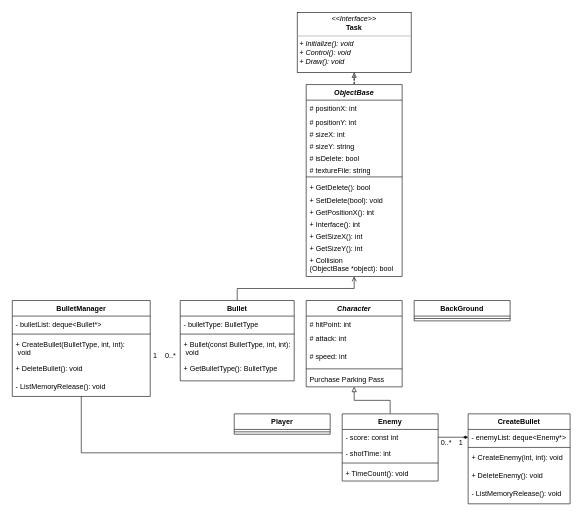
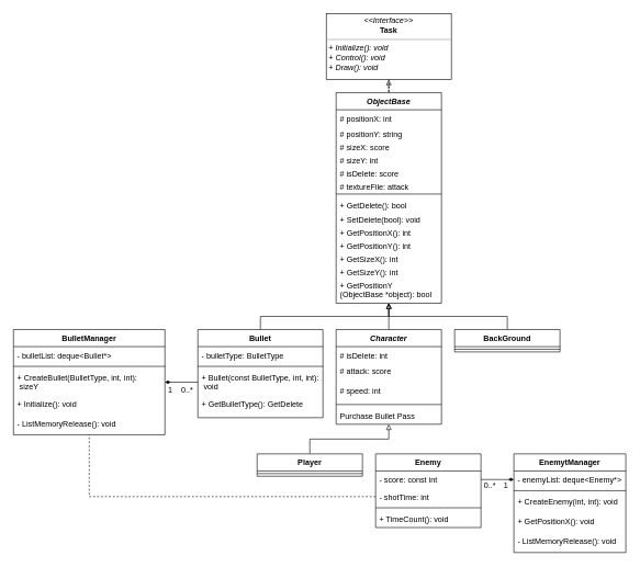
  <mxCell id="0" />
  <mxCell id="1" parent="0" />
+ <mxCell id="2" style="edgeStyle=orthogonalEdgeStyle;rounded=0;orthogonalLoop=1;jettySize=auto;html=1;exitX=0.5;exitY=0;exitDx=0;exitDy=0;endArrow=block;endFill=0;" edge="1" parent="1" source="3" target="25"><mxGeometry relative="1" as="geometry" /></mxCell>
  <mxCell id="3" value="Character" style="swimlane;fontStyle=3;align=center;verticalAlign=top;childLayout=stackLayout;horizontal=1;startSize=26;horizontalStack=0;resizeParent=1;resizeLast=0;collapsible=1;marginBottom=0;rounded=0;shadow=0;strokeWidth=1;" parent="1" vertex="1"><mxGeometry x="510" y="500" width="160" height="144" as="geometry"><mxRectangle x="230" y="140" width="160" height="26" as="alternateBounds" /></mxGeometry></mxCell>
- <mxCell id="4" value="# hitPoint: int" style="text;align=left;verticalAlign=top;spacingLeft=4;spacingRight=4;overflow=hidden;rotatable=0;points=[[0,0.5],[1,0.5]];portConstraint=eastwest;" parent="3" vertex="1"><mxGeometry y="26" width="160" height="24" as="geometry" /></mxCell>
- <mxCell id="5" value="# attack: int" style="text;align=left;verticalAlign=top;spacingLeft=4;spacingRight=4;overflow=hidden;rotatable=0;points=[[0,0.5],[1,0.5]];portConstraint=eastwest;rounded=0;shadow=0;html=0;" parent="3" vertex="1"><mxGeometry y="50" width="160" height="30" as="geometry" /></mxCell>
+ <mxCell id="4" value="# isDelete: int" style="text;align=left;verticalAlign=top;spacingLeft=4;spacingRight=4;overflow=hidden;rotatable=0;points=[[0,0.5],[1,0.5]];portConstraint=eastwest;" parent="3" vertex="1"><mxGeometry y="26" width="160" height="24" as="geometry" /></mxCell>
+ <mxCell id="5" value="# attack: score" style="text;align=left;verticalAlign=top;spacingLeft=4;spacingRight=4;overflow=hidden;rotatable=0;points=[[0,0.5],[1,0.5]];portConstraint=eastwest;rounded=0;shadow=0;html=0;" parent="3" vertex="1"><mxGeometry y="50" width="160" height="30" as="geometry" /></mxCell>
  <mxCell id="6" value="# speed: int" style="text;align=left;verticalAlign=top;spacingLeft=4;spacingRight=4;overflow=hidden;rotatable=0;points=[[0,0.5],[1,0.5]];portConstraint=eastwest;rounded=0;shadow=0;html=0;" parent="3" vertex="1"><mxGeometry y="80" width="160" height="30" as="geometry" /></mxCell>
  <mxCell id="7" value="" style="line;html=1;strokeWidth=1;align=left;verticalAlign=middle;spacingTop=-1;spacingLeft=3;spacingRight=3;rotatable=0;labelPosition=right;points=[];portConstraint=eastwest;" parent="3" vertex="1"><mxGeometry y="110" width="160" height="8" as="geometry" /></mxCell>
- <mxCell id="8" value="Purchase Parking Pass" style="text;align=left;verticalAlign=top;spacingLeft=4;spacingRight=4;overflow=hidden;rotatable=0;points=[[0,0.5],[1,0.5]];portConstraint=eastwest;" parent="3" vertex="1"><mxGeometry y="118" width="160" height="26" as="geometry" /></mxCell>
- <mxCell id="9" style="edgeStyle=orthogonalEdgeStyle;rounded=0;orthogonalLoop=1;jettySize=auto;html=1;exitX=0.5;exitY=0;exitDx=0;exitDy=0;startArrow=none;startFill=0;endArrow=block;endFill=0;targetPerimeterSpacing=0;" parent="1" source="10" target="3" edge="1"><mxGeometry relative="1" as="geometry" /></mxCell>
+ <mxCell id="8" value="Purchase Bullet Pass" style="text;align=left;verticalAlign=top;spacingLeft=4;spacingRight=4;overflow=hidden;rotatable=0;points=[[0,0.5],[1,0.5]];portConstraint=eastwest;" parent="3" vertex="1"><mxGeometry y="118" width="160" height="26" as="geometry" /></mxCell>
  <mxCell id="10" value="Enemy" style="swimlane;fontStyle=1;align=center;verticalAlign=top;childLayout=stackLayout;horizontal=1;startSize=26;horizontalStack=0;resizeParent=1;resizeLast=0;collapsible=1;marginBottom=0;rounded=0;shadow=0;strokeWidth=1;" parent="1" vertex="1"><mxGeometry x="570" y="689" width="160" height="112" as="geometry"><mxRectangle x="130" y="380" width="160" height="26" as="alternateBounds" /></mxGeometry></mxCell>
  <mxCell id="11" value="- score: const int" style="text;align=left;verticalAlign=top;spacingLeft=4;spacingRight=4;overflow=hidden;rotatable=0;points=[[0,0.5],[1,0.5]];portConstraint=eastwest;" parent="10" vertex="1"><mxGeometry y="26" width="160" height="26" as="geometry" /></mxCell>
  <mxCell id="12" value="- shotTime: int" style="text;align=left;verticalAlign=top;spacingLeft=4;spacingRight=4;overflow=hidden;rotatable=0;points=[[0,0.5],[1,0.5]];portConstraint=eastwest;" parent="10" vertex="1"><mxGeometry y="52" width="160" height="26" as="geometry" /></mxCell>
  <mxCell id="13" value="" style="line;html=1;strokeWidth=1;align=left;verticalAlign=middle;spacingTop=-1;spacingLeft=3;spacingRight=3;rotatable=0;labelPosition=right;points=[];portConstraint=eastwest;" parent="10" vertex="1"><mxGeometry y="78" width="160" height="8" as="geometry" /></mxCell>
  <mxCell id="14" value="+ TimeCount(): void" style="text;align=left;verticalAlign=top;spacingLeft=4;spacingRight=4;overflow=hidden;rotatable=0;points=[[0,0.5],[1,0.5]];portConstraint=eastwest;" parent="10" vertex="1"><mxGeometry y="86" width="160" height="26" as="geometry" /></mxCell>
+ <mxCell id="15" style="edgeStyle=orthogonalEdgeStyle;rounded=0;orthogonalLoop=1;jettySize=auto;html=1;exitX=0.5;exitY=0;exitDx=0;exitDy=0;endArrow=block;endFill=0;" parent="1" source="16" target="3" edge="1"><mxGeometry relative="1" as="geometry" /></mxCell>
  <mxCell id="16" value="Player" style="swimlane;fontStyle=1;align=center;verticalAlign=top;childLayout=stackLayout;horizontal=1;startSize=26;horizontalStack=0;resizeParent=1;resizeLast=0;collapsible=1;marginBottom=0;rounded=0;shadow=0;strokeWidth=1;" parent="1" vertex="1"><mxGeometry x="390" y="689" width="160" height="34" as="geometry"><mxRectangle x="340" y="380" width="170" height="26" as="alternateBounds" /></mxGeometry></mxCell>
  <mxCell id="17" value="" style="line;html=1;strokeWidth=1;align=left;verticalAlign=middle;spacingTop=-1;spacingLeft=3;spacingRight=3;rotatable=0;labelPosition=right;points=[];portConstraint=eastwest;" parent="16" vertex="1"><mxGeometry y="26" width="160" height="8" as="geometry" /></mxCell>
  <mxCell id="18" style="edgeStyle=orthogonalEdgeStyle;rounded=0;orthogonalLoop=1;jettySize=auto;html=1;exitX=0.5;exitY=0;exitDx=0;exitDy=0;endArrow=open;endFill=0;" edge="1" parent="1" source="19" target="25"><mxGeometry relative="1" as="geometry" /></mxCell>
  <mxCell id="19" value="Bullet" style="swimlane;fontStyle=1;align=center;verticalAlign=top;childLayout=stackLayout;horizontal=1;startSize=26;horizontalStack=0;resizeParent=1;resizeLast=0;collapsible=1;marginBottom=0;rounded=0;shadow=0;strokeWidth=1;" parent="1" vertex="1"><mxGeometry x="300" y="500" width="190" height="134" as="geometry"><mxRectangle x="550" y="140" width="160" height="26" as="alternateBounds" /></mxGeometry></mxCell>
  <mxCell id="20" value="- bulletType: BulletType" style="text;align=left;verticalAlign=top;spacingLeft=4;spacingRight=4;overflow=hidden;rotatable=0;points=[[0,0.5],[1,0.5]];portConstraint=eastwest;" parent="19" vertex="1"><mxGeometry y="26" width="190" height="26" as="geometry" /></mxCell>
  <mxCell id="21" value="" style="line;html=1;strokeWidth=1;align=left;verticalAlign=middle;spacingTop=-1;spacingLeft=3;spacingRight=3;rotatable=0;labelPosition=right;points=[];portConstraint=eastwest;" parent="19" vertex="1"><mxGeometry y="52" width="190" height="8" as="geometry" /></mxCell>
  <mxCell id="22" value="+ Bullet(const BulletType, int, int):&#10; void" style="text;align=left;verticalAlign=top;spacingLeft=4;spacingRight=4;overflow=hidden;rotatable=0;points=[[0,0.5],[1,0.5]];portConstraint=eastwest;" parent="19" vertex="1"><mxGeometry y="60" width="190" height="40" as="geometry" /></mxCell>
- <mxCell id="23" value="+ GetBulletType(): BulletType" style="text;align=left;verticalAlign=top;spacingLeft=4;spacingRight=4;overflow=hidden;rotatable=0;points=[[0,0.5],[1,0.5]];portConstraint=eastwest;" parent="19" vertex="1"><mxGeometry y="100" width="190" height="34" as="geometry" /></mxCell>
+ <mxCell id="23" value="+ GetBulletType(): GetDelete" style="text;align=left;verticalAlign=top;spacingLeft=4;spacingRight=4;overflow=hidden;rotatable=0;points=[[0,0.5],[1,0.5]];portConstraint=eastwest;" parent="19" vertex="1"><mxGeometry y="100" width="190" height="34" as="geometry" /></mxCell>
  <mxCell id="24" style="edgeStyle=orthogonalEdgeStyle;rounded=0;orthogonalLoop=1;jettySize=auto;html=1;entryX=0.5;entryY=1;entryDx=0;entryDy=0;endArrow=block;endFill=0;dashed=1;" parent="1" source="25" target="40" edge="1"><mxGeometry relative="1" as="geometry" /></mxCell>
  <mxCell id="25" value="ObjectBase" style="swimlane;fontStyle=3;align=center;verticalAlign=top;childLayout=stackLayout;horizontal=1;startSize=26;horizontalStack=0;resizeParent=1;resizeParentMax=0;resizeLast=0;collapsible=1;marginBottom=0;" parent="1" vertex="1"><mxGeometry x="510" y="140" width="160" height="320" as="geometry" /></mxCell>
  <mxCell id="26" value="# positionX: int" style="text;strokeColor=none;fillColor=none;align=left;verticalAlign=top;spacingLeft=4;spacingRight=4;overflow=hidden;rotatable=0;points=[[0,0.5],[1,0.5]];portConstraint=eastwest;" parent="25" vertex="1"><mxGeometry y="26" width="160" height="24" as="geometry" /></mxCell>
- <mxCell id="27" value="# positionY: int" style="text;strokeColor=none;fillColor=none;align=left;verticalAlign=top;spacingLeft=4;spacingRight=4;overflow=hidden;rotatable=0;points=[[0,0.5],[1,0.5]];portConstraint=eastwest;" parent="25" vertex="1"><mxGeometry y="50" width="160" height="20" as="geometry" /></mxCell>
- <mxCell id="28" value="# sizeX: int" style="text;strokeColor=none;fillColor=none;align=left;verticalAlign=top;spacingLeft=4;spacingRight=4;overflow=hidden;rotatable=0;points=[[0,0.5],[1,0.5]];portConstraint=eastwest;" parent="25" vertex="1"><mxGeometry y="70" width="160" height="20" as="geometry" /></mxCell>
- <mxCell id="29" value="# sizeY: string" style="text;strokeColor=none;fillColor=none;align=left;verticalAlign=top;spacingLeft=4;spacingRight=4;overflow=hidden;rotatable=0;points=[[0,0.5],[1,0.5]];portConstraint=eastwest;" parent="25" vertex="1"><mxGeometry y="90" width="160" height="20" as="geometry" /></mxCell>
- <mxCell id="30" value="# isDelete: bool" style="text;strokeColor=none;fillColor=none;align=left;verticalAlign=top;spacingLeft=4;spacingRight=4;overflow=hidden;rotatable=0;points=[[0,0.5],[1,0.5]];portConstraint=eastwest;" parent="25" vertex="1"><mxGeometry y="110" width="160" height="20" as="geometry" /></mxCell>
- <mxCell id="31" value="# textureFile: string" style="text;strokeColor=none;fillColor=none;align=left;verticalAlign=top;spacingLeft=4;spacingRight=4;overflow=hidden;rotatable=0;points=[[0,0.5],[1,0.5]];portConstraint=eastwest;" parent="25" vertex="1"><mxGeometry y="130" width="160" height="20" as="geometry" /></mxCell>
+ <mxCell id="27" value="# positionY: string" style="text;strokeColor=none;fillColor=none;align=left;verticalAlign=top;spacingLeft=4;spacingRight=4;overflow=hidden;rotatable=0;points=[[0,0.5],[1,0.5]];portConstraint=eastwest;" parent="25" vertex="1"><mxGeometry y="50" width="160" height="20" as="geometry" /></mxCell>
+ <mxCell id="28" value="# sizeX: score" style="text;strokeColor=none;fillColor=none;align=left;verticalAlign=top;spacingLeft=4;spacingRight=4;overflow=hidden;rotatable=0;points=[[0,0.5],[1,0.5]];portConstraint=eastwest;" parent="25" vertex="1"><mxGeometry y="70" width="160" height="20" as="geometry" /></mxCell>
+ <mxCell id="29" value="# sizeY: int" style="text;strokeColor=none;fillColor=none;align=left;verticalAlign=top;spacingLeft=4;spacingRight=4;overflow=hidden;rotatable=0;points=[[0,0.5],[1,0.5]];portConstraint=eastwest;" parent="25" vertex="1"><mxGeometry y="90" width="160" height="20" as="geometry" /></mxCell>
+ <mxCell id="30" value="# isDelete: score" style="text;strokeColor=none;fillColor=none;align=left;verticalAlign=top;spacingLeft=4;spacingRight=4;overflow=hidden;rotatable=0;points=[[0,0.5],[1,0.5]];portConstraint=eastwest;" parent="25" vertex="1"><mxGeometry y="110" width="160" height="20" as="geometry" /></mxCell>
+ <mxCell id="31" value="# textureFile: attack" style="text;strokeColor=none;fillColor=none;align=left;verticalAlign=top;spacingLeft=4;spacingRight=4;overflow=hidden;rotatable=0;points=[[0,0.5],[1,0.5]];portConstraint=eastwest;" parent="25" vertex="1"><mxGeometry y="130" width="160" height="20" as="geometry" /></mxCell>
  <mxCell id="32" value="" style="line;strokeWidth=1;fillColor=none;align=left;verticalAlign=middle;spacingTop=-1;spacingLeft=3;spacingRight=3;rotatable=0;labelPosition=right;points=[];portConstraint=eastwest;" parent="25" vertex="1"><mxGeometry y="150" width="160" height="8" as="geometry" /></mxCell>
  <mxCell id="33" value="+ GetDelete(): bool" style="text;strokeColor=none;fillColor=none;align=left;verticalAlign=top;spacingLeft=4;spacingRight=4;overflow=hidden;rotatable=0;points=[[0,0.5],[1,0.5]];portConstraint=eastwest;fontStyle=0" parent="25" vertex="1"><mxGeometry y="158" width="160" height="22" as="geometry" /></mxCell>
  <mxCell id="34" value="+ SetDelete(bool): void" style="text;strokeColor=none;fillColor=none;align=left;verticalAlign=top;spacingLeft=4;spacingRight=4;overflow=hidden;rotatable=0;points=[[0,0.5],[1,0.5]];portConstraint=eastwest;fontStyle=0" parent="25" vertex="1"><mxGeometry y="180" width="160" height="20" as="geometry" /></mxCell>
  <mxCell id="35" value="+ GetPositionX(): int" style="text;strokeColor=none;fillColor=none;align=left;verticalAlign=top;spacingLeft=4;spacingRight=4;overflow=hidden;rotatable=0;points=[[0,0.5],[1,0.5]];portConstraint=eastwest;fontStyle=0" parent="25" vertex="1"><mxGeometry y="200" width="160" height="20" as="geometry" /></mxCell>
- <mxCell id="36" value="+ Interface(): int" style="text;strokeColor=none;fillColor=none;align=left;verticalAlign=top;spacingLeft=4;spacingRight=4;overflow=hidden;rotatable=0;points=[[0,0.5],[1,0.5]];portConstraint=eastwest;fontStyle=0" parent="25" vertex="1"><mxGeometry y="220" width="160" height="20" as="geometry" /></mxCell>
+ <mxCell id="36" value="+ GetPositionY(): int" style="text;strokeColor=none;fillColor=none;align=left;verticalAlign=top;spacingLeft=4;spacingRight=4;overflow=hidden;rotatable=0;points=[[0,0.5],[1,0.5]];portConstraint=eastwest;fontStyle=0" parent="25" vertex="1"><mxGeometry y="220" width="160" height="20" as="geometry" /></mxCell>
  <mxCell id="37" value="+ GetSizeX(): int" style="text;strokeColor=none;fillColor=none;align=left;verticalAlign=top;spacingLeft=4;spacingRight=4;overflow=hidden;rotatable=0;points=[[0,0.5],[1,0.5]];portConstraint=eastwest;fontStyle=0" vertex="1" parent="25"><mxGeometry y="240" width="160" height="20" as="geometry" /></mxCell>
  <mxCell id="38" value="+ GetSizeY(): int" style="text;strokeColor=none;fillColor=none;align=left;verticalAlign=top;spacingLeft=4;spacingRight=4;overflow=hidden;rotatable=0;points=[[0,0.5],[1,0.5]];portConstraint=eastwest;fontStyle=0" vertex="1" parent="25"><mxGeometry y="260" width="160" height="20" as="geometry" /></mxCell>
- <mxCell id="39" value="+ Collision&#10;(ObjectBase *object): bool" style="text;strokeColor=none;fillColor=none;align=left;verticalAlign=top;spacingLeft=4;spacingRight=4;overflow=hidden;rotatable=0;points=[[0,0.5],[1,0.5]];portConstraint=eastwest;fontStyle=0" parent="25" vertex="1"><mxGeometry y="280" width="160" height="40" as="geometry" /></mxCell>
+ <mxCell id="39" value="+ GetPositionY&#10;(ObjectBase *object): bool" style="text;strokeColor=none;fillColor=none;align=left;verticalAlign=top;spacingLeft=4;spacingRight=4;overflow=hidden;rotatable=0;points=[[0,0.5],[1,0.5]];portConstraint=eastwest;fontStyle=0" parent="25" vertex="1"><mxGeometry y="280" width="160" height="40" as="geometry" /></mxCell>
  <mxCell id="40" value="&lt;p style=&quot;margin:0px;margin-top:4px;text-align:center;&quot;&gt;&lt;i&gt;&amp;lt;&amp;lt;Interface&amp;gt;&amp;gt;&lt;/i&gt;&lt;br&gt;&lt;b&gt;Task&lt;/b&gt;&lt;/p&gt;&lt;hr size=&quot;1&quot;&gt;&lt;p style=&quot;margin:0px;margin-left:4px;&quot;&gt;&lt;i&gt;+ Initialize(): void&lt;br style=&quot;padding: 0px; margin: 0px;&quot;&gt;+ Control(): void&lt;br style=&quot;padding: 0px; margin: 0px;&quot;&gt;+ Draw(): void&lt;/i&gt;&lt;br&gt;&lt;/p&gt;" style="verticalAlign=top;align=left;overflow=fill;fontSize=12;fontFamily=Helvetica;html=1;" parent="1" vertex="1"><mxGeometry x="495" y="20" width="190" height="100" as="geometry" /></mxCell>
  <mxCell id="41" value="BulletManager" style="swimlane;fontStyle=1;align=center;verticalAlign=top;childLayout=stackLayout;horizontal=1;startSize=26;horizontalStack=0;resizeParent=1;resizeParentMax=0;resizeLast=0;collapsible=1;marginBottom=0;" parent="1" vertex="1"><mxGeometry x="20" y="500" width="230" height="160" as="geometry" /></mxCell>
  <mxCell id="42" value="- bulletList: deque&lt;Bullet*&gt;" style="text;strokeColor=none;fillColor=none;align=left;verticalAlign=top;spacingLeft=4;spacingRight=4;overflow=hidden;rotatable=0;points=[[0,0.5],[1,0.5]];portConstraint=eastwest;" parent="41" vertex="1"><mxGeometry y="26" width="230" height="26" as="geometry" /></mxCell>
  <mxCell id="43" value="" style="line;strokeWidth=1;fillColor=none;align=left;verticalAlign=middle;spacingTop=-1;spacingLeft=3;spacingRight=3;rotatable=0;labelPosition=right;points=[];portConstraint=eastwest;" parent="41" vertex="1"><mxGeometry y="52" width="230" height="8" as="geometry" /></mxCell>
- <mxCell id="44" value="+ CreateBullet(BulletType, int, int):&#10; void" style="text;strokeColor=none;fillColor=none;align=left;verticalAlign=top;spacingLeft=4;spacingRight=4;overflow=hidden;rotatable=0;points=[[0,0.5],[1,0.5]];portConstraint=eastwest;" parent="41" vertex="1"><mxGeometry y="60" width="230" height="40" as="geometry" /></mxCell>
- <mxCell id="45" value="+ DeleteBullet(): void" style="text;strokeColor=none;fillColor=none;align=left;verticalAlign=top;spacingLeft=4;spacingRight=4;overflow=hidden;rotatable=0;points=[[0,0.5],[1,0.5]];portConstraint=eastwest;" parent="41" vertex="1"><mxGeometry y="100" width="230" height="30" as="geometry" /></mxCell>
+ <mxCell id="44" value="+ CreateBullet(BulletType, int, int):&#10; sizeY" style="text;strokeColor=none;fillColor=none;align=left;verticalAlign=top;spacingLeft=4;spacingRight=4;overflow=hidden;rotatable=0;points=[[0,0.5],[1,0.5]];portConstraint=eastwest;" parent="41" vertex="1"><mxGeometry y="60" width="230" height="40" as="geometry" /></mxCell>
+ <mxCell id="45" value="+ Initialize(): void" style="text;strokeColor=none;fillColor=none;align=left;verticalAlign=top;spacingLeft=4;spacingRight=4;overflow=hidden;rotatable=0;points=[[0,0.5],[1,0.5]];portConstraint=eastwest;" parent="41" vertex="1"><mxGeometry y="100" width="230" height="30" as="geometry" /></mxCell>
  <mxCell id="46" value="- ListMemoryRelease(): void" style="text;strokeColor=none;fillColor=none;align=left;verticalAlign=top;spacingLeft=4;spacingRight=4;overflow=hidden;rotatable=0;points=[[0,0.5],[1,0.5]];portConstraint=eastwest;" parent="41" vertex="1"><mxGeometry y="130" width="230" height="30" as="geometry" /></mxCell>
+ <mxCell id="47" style="edgeStyle=orthogonalEdgeStyle;rounded=0;orthogonalLoop=1;jettySize=auto;html=1;exitX=0;exitY=0.5;exitDx=0;exitDy=0;endArrow=diamondThin;endFill=1;targetPerimeterSpacing=0;align=right;" parent="1" source="22" target="41" edge="1"><mxGeometry relative="1" as="geometry" /></mxCell>
  <mxCell id="48" value="1" style="text;align=left;fontStyle=0;verticalAlign=middle;spacingLeft=3;spacingRight=3;strokeColor=none;rotatable=0;points=[[0,0.5],[1,0.5]];portConstraint=eastwest;" parent="1" vertex="1"><mxGeometry x="250" y="579" width="20" height="26" as="geometry" /></mxCell>
  <mxCell id="49" value="0..*" style="text;align=left;fontStyle=0;verticalAlign=middle;spacingLeft=3;spacingRight=3;strokeColor=none;rotatable=0;points=[[0,0.5],[1,0.5]];portConstraint=eastwest;" parent="1" vertex="1"><mxGeometry x="270" y="579" width="20" height="26" as="geometry" /></mxCell>
- <mxCell id="50" style="edgeStyle=orthogonalEdgeStyle;rounded=0;orthogonalLoop=1;jettySize=auto;html=1;exitX=0;exitY=0.5;exitDx=0;exitDy=0;startArrow=none;startFill=0;endArrow=none;endFill=0;targetPerimeterSpacing=0;" parent="1" source="12" target="41" edge="1"><mxGeometry relative="1" as="geometry" /></mxCell>
+ <mxCell id="50" style="edgeStyle=orthogonalEdgeStyle;rounded=0;orthogonalLoop=1;jettySize=auto;html=1;exitX=0;exitY=0.5;exitDx=0;exitDy=0;startArrow=none;startFill=0;endArrow=none;endFill=0;targetPerimeterSpacing=0;dashed=1;" parent="1" source="12" target="41" edge="1"><mxGeometry relative="1" as="geometry" /></mxCell>
+ <mxCell id="51" style="edgeStyle=orthogonalEdgeStyle;rounded=0;orthogonalLoop=1;jettySize=auto;html=1;exitX=0.5;exitY=0;exitDx=0;exitDy=0;endArrow=block;endFill=0;" edge="1" parent="1" source="52" target="25"><mxGeometry relative="1" as="geometry" /></mxCell>
  <mxCell id="52" value="BackGround" style="swimlane;fontStyle=1;align=center;verticalAlign=top;childLayout=stackLayout;horizontal=1;startSize=26;horizontalStack=0;resizeParent=1;resizeParentMax=0;resizeLast=0;collapsible=1;marginBottom=0;" parent="1" vertex="1"><mxGeometry x="690" y="500" width="160" height="34" as="geometry" /></mxCell>
  <mxCell id="53" value="" style="line;strokeWidth=1;fillColor=none;align=left;verticalAlign=middle;spacingTop=-1;spacingLeft=3;spacingRight=3;rotatable=0;labelPosition=right;points=[];portConstraint=eastwest;" parent="52" vertex="1"><mxGeometry y="26" width="160" height="8" as="geometry" /></mxCell>
- <mxCell id="54" value="CreateBullet" style="swimlane;fontStyle=1;align=center;verticalAlign=top;childLayout=stackLayout;horizontal=1;startSize=26;horizontalStack=0;resizeParent=1;resizeParentMax=0;resizeLast=0;collapsible=1;marginBottom=0;" vertex="1" parent="1"><mxGeometry x="780" y="689" width="170" height="150" as="geometry" /></mxCell>
+ <mxCell id="54" value="EnemytManager" style="swimlane;fontStyle=1;align=center;verticalAlign=top;childLayout=stackLayout;horizontal=1;startSize=26;horizontalStack=0;resizeParent=1;resizeParentMax=0;resizeLast=0;collapsible=1;marginBottom=0;" vertex="1" parent="1"><mxGeometry x="780" y="689" width="170" height="150" as="geometry" /></mxCell>
  <mxCell id="55" value="- enemyList: deque&lt;Enemy*&gt;" style="text;strokeColor=none;fillColor=none;align=left;verticalAlign=top;spacingLeft=4;spacingRight=4;overflow=hidden;rotatable=0;points=[[0,0.5],[1,0.5]];portConstraint=eastwest;" vertex="1" parent="54"><mxGeometry y="26" width="170" height="26" as="geometry" /></mxCell>
  <mxCell id="56" value="" style="line;strokeWidth=1;fillColor=none;align=left;verticalAlign=middle;spacingTop=-1;spacingLeft=3;spacingRight=3;rotatable=0;labelPosition=right;points=[];portConstraint=eastwest;" vertex="1" parent="54"><mxGeometry y="52" width="170" height="8" as="geometry" /></mxCell>
  <mxCell id="57" value="+ CreateEnemy(int, int): void" style="text;strokeColor=none;fillColor=none;align=left;verticalAlign=top;spacingLeft=4;spacingRight=4;overflow=hidden;rotatable=0;points=[[0,0.5],[1,0.5]];portConstraint=eastwest;" vertex="1" parent="54"><mxGeometry y="60" width="170" height="30" as="geometry" /></mxCell>
- <mxCell id="58" value="+ DeleteEnemy(): void" style="text;strokeColor=none;fillColor=none;align=left;verticalAlign=top;spacingLeft=4;spacingRight=4;overflow=hidden;rotatable=0;points=[[0,0.5],[1,0.5]];portConstraint=eastwest;" vertex="1" parent="54"><mxGeometry y="90" width="170" height="30" as="geometry" /></mxCell>
+ <mxCell id="58" value="+ GetPositionX(): void" style="text;strokeColor=none;fillColor=none;align=left;verticalAlign=top;spacingLeft=4;spacingRight=4;overflow=hidden;rotatable=0;points=[[0,0.5],[1,0.5]];portConstraint=eastwest;" vertex="1" parent="54"><mxGeometry y="90" width="170" height="30" as="geometry" /></mxCell>
  <mxCell id="59" value="- ListMemoryRelease(): void" style="text;strokeColor=none;fillColor=none;align=left;verticalAlign=top;spacingLeft=4;spacingRight=4;overflow=hidden;rotatable=0;points=[[0,0.5],[1,0.5]];portConstraint=eastwest;" vertex="1" parent="54"><mxGeometry y="120" width="170" height="30" as="geometry" /></mxCell>
  <mxCell id="60" value="1" style="text;align=left;fontStyle=0;verticalAlign=middle;spacingLeft=3;spacingRight=3;strokeColor=none;rotatable=0;points=[[0,0.5],[1,0.5]];portConstraint=eastwest;" vertex="1" parent="1"><mxGeometry x="760" y="723" width="20" height="26" as="geometry" /></mxCell>
  <mxCell id="61" style="edgeStyle=orthogonalEdgeStyle;rounded=0;orthogonalLoop=1;jettySize=auto;html=1;exitX=0;exitY=0.5;exitDx=0;exitDy=0;entryX=1;entryY=0.5;entryDx=0;entryDy=0;endArrow=none;endFill=0;startArrow=diamondThin;startFill=1;" edge="1" parent="1" source="55" target="11"><mxGeometry relative="1" as="geometry" /></mxCell>
  <mxCell id="62" value="0..*" style="text;align=left;fontStyle=0;verticalAlign=middle;spacingLeft=3;spacingRight=3;strokeColor=none;rotatable=0;points=[[0,0.5],[1,0.5]];portConstraint=eastwest;" vertex="1" parent="1"><mxGeometry x="730" y="723" width="20" height="26" as="geometry" /></mxCell>
